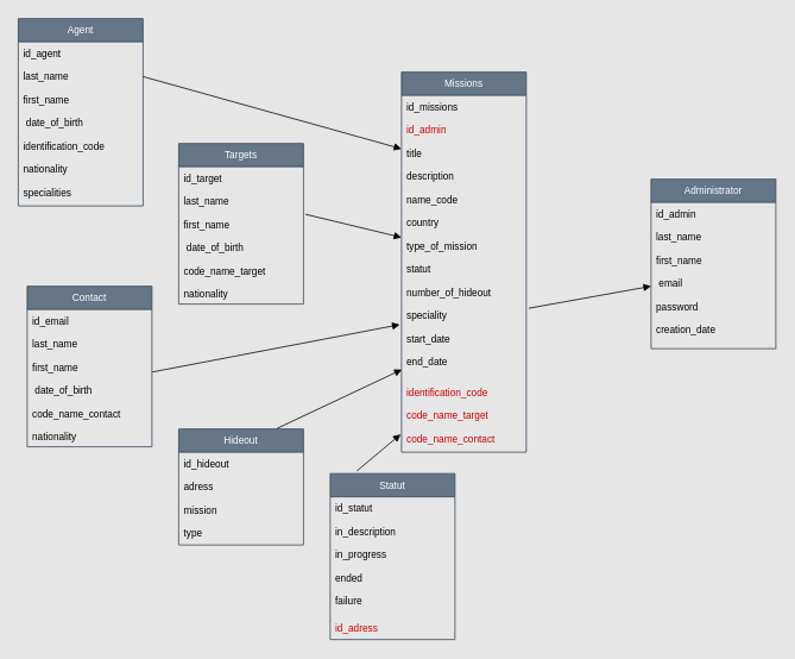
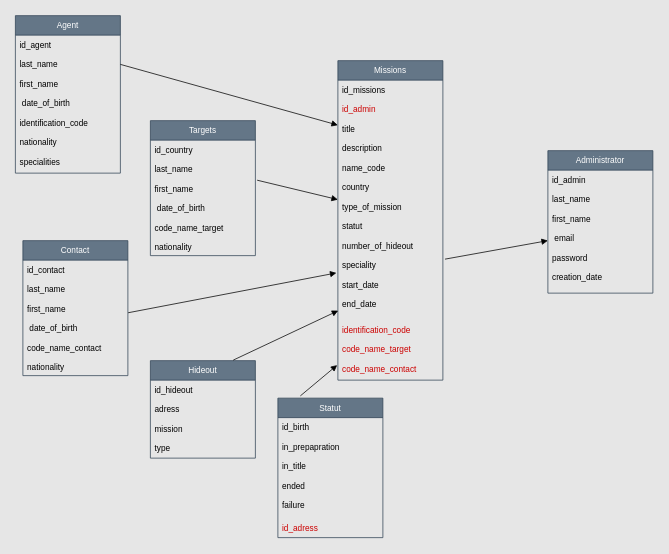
  <mxCell id="0" />
  <mxCell id="1" parent="0" />
  <mxCell id="2" value="Agent" style="swimlane;fontStyle=0;childLayout=stackLayout;horizontal=1;startSize=26;fillColor=#647687;horizontalStack=0;resizeParent=1;resizeParentMax=0;resizeLast=0;collapsible=1;marginBottom=0;fontSize=11;fontColor=#ffffff;strokeColor=#314354;" parent="1" vertex="1"><mxGeometry x="20" y="20" width="140" height="210" as="geometry" /></mxCell>
  <mxCell id="3" value="id_agent" style="text;strokeColor=none;fillColor=none;align=left;verticalAlign=top;spacingLeft=4;spacingRight=4;overflow=hidden;rotatable=0;points=[[0,0.5],[1,0.5]];portConstraint=eastwest;fontSize=11;fontColor=#000000;" parent="2" vertex="1"><mxGeometry y="26" width="140" height="26" as="geometry" /></mxCell>
  <mxCell id="4" value="last_name" style="text;strokeColor=none;fillColor=none;align=left;verticalAlign=top;spacingLeft=4;spacingRight=4;overflow=hidden;rotatable=0;points=[[0,0.5],[1,0.5]];portConstraint=eastwest;fontSize=11;fontColor=#000000;" parent="2" vertex="1"><mxGeometry y="52" width="140" height="26" as="geometry" /></mxCell>
  <mxCell id="5" value="first_name&#10;&#10; date_of_birth&#10;&#10;identification_code&#10;&#10;nationality&#10;&#10;specialities" style="text;strokeColor=none;fillColor=none;align=left;verticalAlign=top;spacingLeft=4;spacingRight=4;overflow=hidden;rotatable=0;points=[[0,0.5],[1,0.5]];portConstraint=eastwest;fontSize=11;fontColor=#000000;" parent="2" vertex="1"><mxGeometry y="78" width="140" height="132" as="geometry" /></mxCell>
  <mxCell id="6" value="Targets" style="swimlane;fontStyle=0;childLayout=stackLayout;horizontal=1;startSize=26;fillColor=#647687;horizontalStack=0;resizeParent=1;resizeParentMax=0;resizeLast=0;collapsible=1;marginBottom=0;fontSize=11;fontColor=#ffffff;strokeColor=#314354;" parent="1" vertex="1"><mxGeometry x="200" y="160" width="140" height="180" as="geometry" /></mxCell>
- <mxCell id="7" value="id_target" style="text;strokeColor=none;fillColor=none;align=left;verticalAlign=top;spacingLeft=4;spacingRight=4;overflow=hidden;rotatable=0;points=[[0,0.5],[1,0.5]];portConstraint=eastwest;fontSize=11;fontColor=#000000;" parent="6" vertex="1"><mxGeometry y="26" width="140" height="26" as="geometry" /></mxCell>
+ <mxCell id="7" value="id_country" style="text;strokeColor=none;fillColor=none;align=left;verticalAlign=top;spacingLeft=4;spacingRight=4;overflow=hidden;rotatable=0;points=[[0,0.5],[1,0.5]];portConstraint=eastwest;fontSize=11;fontColor=#000000;" parent="6" vertex="1"><mxGeometry y="26" width="140" height="26" as="geometry" /></mxCell>
  <mxCell id="8" value="last_name" style="text;strokeColor=none;fillColor=none;align=left;verticalAlign=top;spacingLeft=4;spacingRight=4;overflow=hidden;rotatable=0;points=[[0,0.5],[1,0.5]];portConstraint=eastwest;fontSize=11;fontColor=#000000;" parent="6" vertex="1"><mxGeometry y="52" width="140" height="26" as="geometry" /></mxCell>
  <mxCell id="9" value="first_name&#10;&#10; date_of_birth&#10;&#10;code_name_target&#10;&#10;nationality&#10;" style="text;strokeColor=none;fillColor=none;align=left;verticalAlign=top;spacingLeft=4;spacingRight=4;overflow=hidden;rotatable=0;points=[[0,0.5],[1,0.5]];portConstraint=eastwest;fontSize=11;fontColor=#000000;" parent="6" vertex="1"><mxGeometry y="78" width="140" height="102" as="geometry" /></mxCell>
  <mxCell id="10" value="Contact" style="swimlane;fontStyle=0;childLayout=stackLayout;horizontal=1;startSize=26;fillColor=#647687;horizontalStack=0;resizeParent=1;resizeParentMax=0;resizeLast=0;collapsible=1;marginBottom=0;fontSize=11;fontColor=#ffffff;strokeColor=#314354;" parent="1" vertex="1"><mxGeometry x="30" y="320" width="140" height="180" as="geometry" /></mxCell>
- <mxCell id="11" value="id_email" style="text;strokeColor=none;fillColor=none;align=left;verticalAlign=top;spacingLeft=4;spacingRight=4;overflow=hidden;rotatable=0;points=[[0,0.5],[1,0.5]];portConstraint=eastwest;fontSize=11;fontColor=#000000;" parent="10" vertex="1"><mxGeometry y="26" width="140" height="26" as="geometry" /></mxCell>
+ <mxCell id="11" value="id_contact" style="text;strokeColor=none;fillColor=none;align=left;verticalAlign=top;spacingLeft=4;spacingRight=4;overflow=hidden;rotatable=0;points=[[0,0.5],[1,0.5]];portConstraint=eastwest;fontSize=11;fontColor=#000000;" parent="10" vertex="1"><mxGeometry y="26" width="140" height="26" as="geometry" /></mxCell>
  <mxCell id="12" value="last_name" style="text;strokeColor=none;fillColor=none;align=left;verticalAlign=top;spacingLeft=4;spacingRight=4;overflow=hidden;rotatable=0;points=[[0,0.5],[1,0.5]];portConstraint=eastwest;fontSize=11;fontColor=#000000;" parent="10" vertex="1"><mxGeometry y="52" width="140" height="26" as="geometry" /></mxCell>
  <mxCell id="13" value="first_name&#10;&#10; date_of_birth&#10;&#10;code_name_contact&#10;&#10;nationality&#10;&#10;" style="text;strokeColor=none;fillColor=none;align=left;verticalAlign=top;spacingLeft=4;spacingRight=4;overflow=hidden;rotatable=0;points=[[0,0.5],[1,0.5]];portConstraint=eastwest;fontSize=11;fontColor=#000000;" parent="10" vertex="1"><mxGeometry y="78" width="140" height="102" as="geometry" /></mxCell>
  <mxCell id="14" value="Hideout" style="swimlane;fontStyle=0;childLayout=stackLayout;horizontal=1;startSize=26;fillColor=#647687;horizontalStack=0;resizeParent=1;resizeParentMax=0;resizeLast=0;collapsible=1;marginBottom=0;fontSize=11;fontColor=#ffffff;strokeColor=#314354;" parent="1" vertex="1"><mxGeometry x="200" y="480" width="140" height="130" as="geometry" /></mxCell>
  <mxCell id="15" value="id_hideout" style="text;strokeColor=none;fillColor=none;align=left;verticalAlign=top;spacingLeft=4;spacingRight=4;overflow=hidden;rotatable=0;points=[[0,0.5],[1,0.5]];portConstraint=eastwest;fontSize=11;fontColor=#000000;" parent="14" vertex="1"><mxGeometry y="26" width="140" height="26" as="geometry" /></mxCell>
  <mxCell id="16" value="adress" style="text;strokeColor=none;fillColor=none;align=left;verticalAlign=top;spacingLeft=4;spacingRight=4;overflow=hidden;rotatable=0;points=[[0,0.5],[1,0.5]];portConstraint=eastwest;fontSize=11;fontColor=#000000;" parent="14" vertex="1"><mxGeometry y="52" width="140" height="26" as="geometry" /></mxCell>
  <mxCell id="17" value="mission&#10;&#10;type" style="text;strokeColor=none;fillColor=none;align=left;verticalAlign=top;spacingLeft=4;spacingRight=4;overflow=hidden;rotatable=0;points=[[0,0.5],[1,0.5]];portConstraint=eastwest;fontSize=11;fontColor=#000000;" parent="14" vertex="1"><mxGeometry y="78" width="140" height="52" as="geometry" /></mxCell>
  <mxCell id="18" value="Missions" style="swimlane;fontStyle=0;childLayout=stackLayout;horizontal=1;startSize=26;fillColor=#647687;horizontalStack=0;resizeParent=1;resizeParentMax=0;resizeLast=0;collapsible=1;marginBottom=0;fontSize=11;fontColor=#ffffff;strokeColor=#314354;" parent="1" vertex="1"><mxGeometry x="450" y="80" width="140" height="426" as="geometry" /></mxCell>
  <mxCell id="19" value="id_missions" style="text;strokeColor=none;fillColor=none;align=left;verticalAlign=top;spacingLeft=4;spacingRight=4;overflow=hidden;rotatable=0;points=[[0,0.5],[1,0.5]];portConstraint=eastwest;fontSize=11;fontColor=#000000;labelBackgroundColor=none;" parent="18" vertex="1"><mxGeometry y="26" width="140" height="26" as="geometry" /></mxCell>
  <mxCell id="20" value="id_admin" style="text;strokeColor=none;fillColor=none;align=left;verticalAlign=top;spacingLeft=4;spacingRight=4;overflow=hidden;rotatable=0;points=[[0,0.5],[1,0.5]];portConstraint=eastwest;fontSize=11;fontColor=#CC0000;labelBackgroundColor=none;" parent="18" vertex="1"><mxGeometry y="52" width="140" height="26" as="geometry" /></mxCell>
  <mxCell id="21" value="title" style="text;strokeColor=none;fillColor=none;align=left;verticalAlign=top;spacingLeft=4;spacingRight=4;overflow=hidden;rotatable=0;points=[[0,0.5],[1,0.5]];portConstraint=eastwest;fontSize=11;fontColor=#000000;" parent="18" vertex="1"><mxGeometry y="78" width="140" height="26" as="geometry" /></mxCell>
  <mxCell id="22" value="description&#10;&#10;name_code&#10;&#10;country&#10;&#10;type_of_mission&#10;&#10;statut&#10;&#10;number_of_hideout&#10;&#10;speciality&#10;&#10;start_date &#10;&#10;end_date&#10;&#10;&#10;&#10;" style="text;strokeColor=none;fillColor=none;align=left;verticalAlign=top;spacingLeft=4;spacingRight=4;overflow=hidden;rotatable=0;points=[[0,0.5],[1,0.5]];portConstraint=eastwest;fontSize=11;fontColor=#000000;" parent="18" vertex="1"><mxGeometry y="104" width="140" height="242" as="geometry" /></mxCell>
  <mxCell id="23" value="identification_code&#10;&#10;code_name_target&#10;&#10;code_name_contact&#10;" style="text;strokeColor=none;fillColor=none;align=left;verticalAlign=top;spacingLeft=4;spacingRight=4;overflow=hidden;rotatable=0;points=[[0,0.5],[1,0.5]];portConstraint=eastwest;fontSize=11;fontColor=#CC0000;" parent="18" vertex="1"><mxGeometry y="346" width="140" height="80" as="geometry" /></mxCell>
  <mxCell id="24" value="Administrator" style="swimlane;fontStyle=0;childLayout=stackLayout;horizontal=1;startSize=26;fillColor=#647687;horizontalStack=0;resizeParent=1;resizeParentMax=0;resizeLast=0;collapsible=1;marginBottom=0;fontSize=11;fontColor=#ffffff;strokeColor=#314354;" parent="1" vertex="1"><mxGeometry x="730" y="200" width="140" height="190" as="geometry" /></mxCell>
  <mxCell id="25" value="id_admin" style="text;strokeColor=none;fillColor=none;align=left;verticalAlign=top;spacingLeft=4;spacingRight=4;overflow=hidden;rotatable=0;points=[[0,0.5],[1,0.5]];portConstraint=eastwest;fontSize=11;fontColor=#000000;" parent="24" vertex="1"><mxGeometry y="26" width="140" height="26" as="geometry" /></mxCell>
  <mxCell id="26" value="last_name" style="text;strokeColor=none;fillColor=none;align=left;verticalAlign=top;spacingLeft=4;spacingRight=4;overflow=hidden;rotatable=0;points=[[0,0.5],[1,0.5]];portConstraint=eastwest;fontSize=11;fontColor=#000000;" parent="24" vertex="1"><mxGeometry y="52" width="140" height="26" as="geometry" /></mxCell>
  <mxCell id="27" value="first_name&#10;&#10; email&#10;&#10;password&#10;&#10;creation_date&#10;&#10;" style="text;strokeColor=none;fillColor=none;align=left;verticalAlign=top;spacingLeft=4;spacingRight=4;overflow=hidden;rotatable=0;points=[[0,0.5],[1,0.5]];portConstraint=eastwest;fontSize=11;fontColor=#000000;" parent="24" vertex="1"><mxGeometry y="78" width="140" height="112" as="geometry" /></mxCell>
  <mxCell id="28" value="" style="html=1;verticalAlign=bottom;labelBackgroundColor=none;endArrow=block;endFill=1;strokeColor=#000000;exitX=1.02;exitY=0.664;exitDx=0;exitDy=0;exitPerimeter=0;" parent="1" source="22" edge="1"><mxGeometry width="160" relative="1" as="geometry"><mxPoint x="610" y="320" as="sourcePoint" /><mxPoint x="730" y="320" as="targetPoint" /></mxGeometry></mxCell>
  <mxCell id="29" value="" style="html=1;verticalAlign=bottom;labelBackgroundColor=none;endArrow=block;endFill=1;strokeColor=#000000;entryX=0;entryY=0.308;entryDx=0;entryDy=0;entryPerimeter=0;exitX=1;exitY=0.5;exitDx=0;exitDy=0;" parent="1" source="4" target="21" edge="1"><mxGeometry width="160" relative="1" as="geometry"><mxPoint x="160" y="120" as="sourcePoint" /><mxPoint x="320" y="120" as="targetPoint" /></mxGeometry></mxCell>
  <mxCell id="30" value="" style="html=1;verticalAlign=bottom;labelBackgroundColor=none;endArrow=block;endFill=1;strokeColor=#000000;exitX=1.017;exitY=0.014;exitDx=0;exitDy=0;exitPerimeter=0;entryX=0;entryY=0.336;entryDx=0;entryDy=0;entryPerimeter=0;" parent="1" source="9" target="22" edge="1"><mxGeometry width="160" relative="1" as="geometry"><mxPoint x="350" y="240" as="sourcePoint" /><mxPoint x="430" y="240" as="targetPoint" /></mxGeometry></mxCell>
  <mxCell id="31" value="" style="html=1;verticalAlign=bottom;labelBackgroundColor=none;endArrow=block;endFill=1;strokeColor=#000000;entryX=-0.014;entryY=0.74;entryDx=0;entryDy=0;entryPerimeter=0;exitX=1.003;exitY=0.178;exitDx=0;exitDy=0;exitPerimeter=0;" parent="1" source="13" target="22" edge="1"><mxGeometry width="160" relative="1" as="geometry"><mxPoint x="150" y="470" as="sourcePoint" /><mxPoint x="310" y="470" as="targetPoint" /></mxGeometry></mxCell>
  <mxCell id="32" value="" style="html=1;verticalAlign=bottom;labelBackgroundColor=none;endArrow=block;endFill=1;strokeColor=#000000;entryX=0.003;entryY=0.948;entryDx=0;entryDy=0;entryPerimeter=0;exitX=0.789;exitY=-0.005;exitDx=0;exitDy=0;exitPerimeter=0;" parent="1" source="14" target="22" edge="1"><mxGeometry width="160" relative="1" as="geometry"><mxPoint x="350" y="580" as="sourcePoint" /><mxPoint x="510" y="580" as="targetPoint" /></mxGeometry></mxCell>
  <mxCell id="33" value="Statut" style="swimlane;fontStyle=0;childLayout=stackLayout;horizontal=1;startSize=26;fillColor=#647687;horizontalStack=0;resizeParent=1;resizeParentMax=0;resizeLast=0;collapsible=1;marginBottom=0;fontSize=11;fontColor=#ffffff;strokeColor=#314354;" parent="1" vertex="1"><mxGeometry x="370" y="530" width="140" height="186" as="geometry" /></mxCell>
- <mxCell id="34" value="id_statut" style="text;strokeColor=none;fillColor=none;align=left;verticalAlign=top;spacingLeft=4;spacingRight=4;overflow=hidden;rotatable=0;points=[[0,0.5],[1,0.5]];portConstraint=eastwest;fontSize=11;fontColor=#000000;" parent="33" vertex="1"><mxGeometry y="26" width="140" height="26" as="geometry" /></mxCell>
- <mxCell id="35" value="in_description" style="text;strokeColor=none;fillColor=none;align=left;verticalAlign=top;spacingLeft=4;spacingRight=4;overflow=hidden;rotatable=0;points=[[0,0.5],[1,0.5]];portConstraint=eastwest;fontSize=11;fontColor=#000000;" parent="33" vertex="1"><mxGeometry y="52" width="140" height="26" as="geometry" /></mxCell>
- <mxCell id="36" value="in_progress&#10;&#10;ended&#10;&#10;failure" style="text;strokeColor=none;fillColor=none;align=left;verticalAlign=top;spacingLeft=4;spacingRight=4;overflow=hidden;rotatable=0;points=[[0,0.5],[1,0.5]];portConstraint=eastwest;fontSize=11;fontColor=#000000;" parent="33" vertex="1"><mxGeometry y="78" width="140" height="82" as="geometry" /></mxCell>
+ <mxCell id="34" value="id_birth" style="text;strokeColor=none;fillColor=none;align=left;verticalAlign=top;spacingLeft=4;spacingRight=4;overflow=hidden;rotatable=0;points=[[0,0.5],[1,0.5]];portConstraint=eastwest;fontSize=11;fontColor=#000000;" parent="33" vertex="1"><mxGeometry y="26" width="140" height="26" as="geometry" /></mxCell>
+ <mxCell id="35" value="in_prepapration" style="text;strokeColor=none;fillColor=none;align=left;verticalAlign=top;spacingLeft=4;spacingRight=4;overflow=hidden;rotatable=0;points=[[0,0.5],[1,0.5]];portConstraint=eastwest;fontSize=11;fontColor=#000000;" parent="33" vertex="1"><mxGeometry y="52" width="140" height="26" as="geometry" /></mxCell>
+ <mxCell id="36" value="in_title&#10;&#10;ended&#10;&#10;failure" style="text;strokeColor=none;fillColor=none;align=left;verticalAlign=top;spacingLeft=4;spacingRight=4;overflow=hidden;rotatable=0;points=[[0,0.5],[1,0.5]];portConstraint=eastwest;fontSize=11;fontColor=#000000;" parent="33" vertex="1"><mxGeometry y="78" width="140" height="82" as="geometry" /></mxCell>
  <mxCell id="37" value="id_adress" style="text;strokeColor=none;fillColor=none;align=left;verticalAlign=top;spacingLeft=4;spacingRight=4;overflow=hidden;rotatable=0;points=[[0,0.5],[1,0.5]];portConstraint=eastwest;fontSize=11;fontColor=#CC0000;" parent="33" vertex="1"><mxGeometry y="160" width="140" height="26" as="geometry" /></mxCell>
  <mxCell id="38" value="" style="html=1;verticalAlign=bottom;labelBackgroundColor=none;endArrow=block;endFill=1;strokeColor=#000000;entryX=-0.007;entryY=0.75;entryDx=0;entryDy=0;entryPerimeter=0;exitX=0.214;exitY=-0.016;exitDx=0;exitDy=0;exitPerimeter=0;" parent="1" source="33" target="23" edge="1"><mxGeometry width="160" relative="1" as="geometry"><mxPoint x="400" y="541.93" as="sourcePoint" /><mxPoint x="539.96" y="449.996" as="targetPoint" /></mxGeometry></mxCell>
